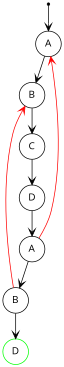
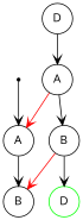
  digraph {
    fontname="Open Sans"
    node [shape=circle fontname="Open Sans"]
    edge [arrowhead=vee fontname="Open Sans"]
    root [shape=point]
    A
    n3 [label=A]
    n4 [label=B]
    n5 [color=green label=D]
    B
-   C
    D
    root -> A
    A -> B
    n3 -> A [color=red]
    n3 -> n4
    n4 -> n5
    n4 -> B [color=red]
-   B -> C
-   C -> D
    D -> n3
  }
